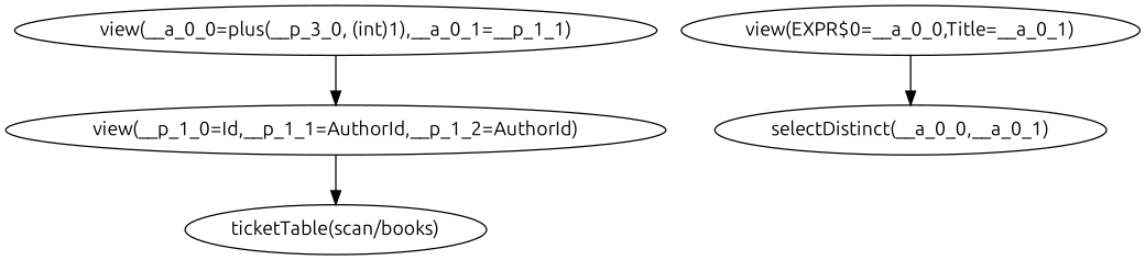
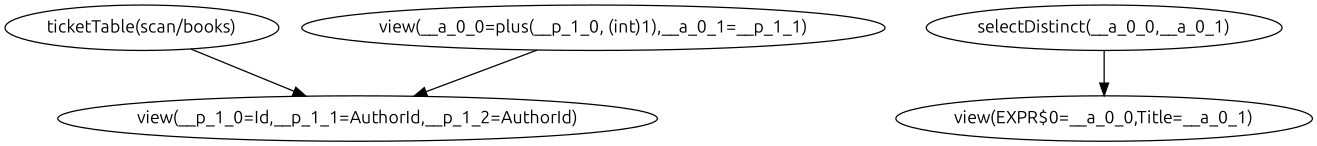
  digraph {
    fontname=Ubuntu
    node [fontname=Ubuntu]
    edge [fontname=Ubuntu]
    n1 [label="ticketTable(scan/books)"]
    n2 [label="view(__p_1_0=Id,__p_1_1=AuthorId,__p_1_2=AuthorId)"]
-   n3 [label="view(__a_0_0=plus(__p_3_0, (int)1),__a_0_1=__p_1_1)"]
+   n3 [label="view(__a_0_0=plus(__p_1_0, (int)1),__a_0_1=__p_1_1)"]
    n4 [label="selectDistinct(__a_0_0,__a_0_1)"]
    n5 [label="view(EXPR$0=__a_0_0,Title=__a_0_1)"]
-   n2 -> n1
+   n1 -> n2
    n3 -> n2
-   n5 -> n4
+   n4 -> n5
  }
